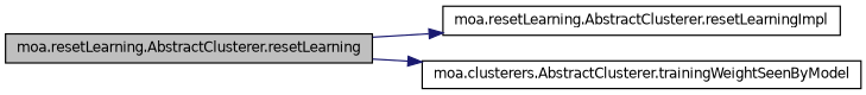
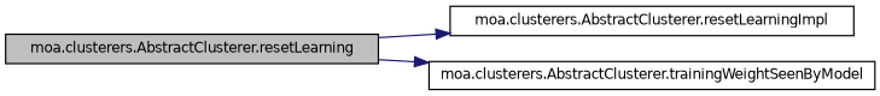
  digraph {
    rankdir=LR
    node [color=black fillcolor=white fontname=Helvetica fontsize=10 shape=record style=filled]
    edge [color=midnightblue fontname=Helvetica fontsize=10 labelfontname=Helvetica labelfontsize=10 style=solid]
-   n1 [fillcolor=grey75 fontcolor=black height=0.2 label="moa.resetLearning.AbstractClusterer.resetLearning" width=0.4]
-   n2 [height=0.2 label="moa.resetLearning.AbstractClusterer.resetLearningImpl" width=0.4]
+   n1 [fillcolor=grey75 fontcolor=black height=0.2 label="moa.clusterers.AbstractClusterer.resetLearning" width=0.4]
+   n2 [height=0.2 label="moa.clusterers.AbstractClusterer.resetLearningImpl" width=0.4]
    n3 [height=0.2 label="moa.clusterers.AbstractClusterer.trainingWeightSeenByModel" width=0.4]
    n1 -> n2
    n1 -> n3
  }
